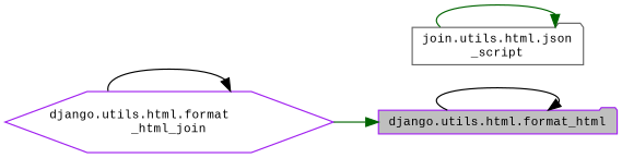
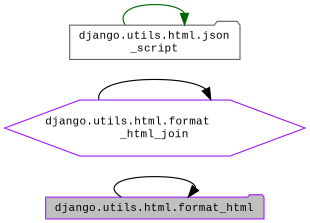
  digraph {
    fontname="Liberation Mono"
    rankdir=RL
    node [color=purple fillcolor=white fontname="Liberation Mono" fontsize=10 shape=folder style=filled]
    edge [color=black dir=back fontname="Liberation Mono" fontsize=10 labelfontname=Helvetica labelfontsize=10 style=solid]
    n1 [fillcolor=grey75 fontcolor=black height=0.2 label="django.utils.html.format_html" width=0.4]
    n2 [height=0.2 label="django.utils.html.format\l_html_join" shape=hexagon width=0.4]
-   n3 [color=gray40 height=0.2 label="join.utils.html.json\l_script" width=0.4]
+   n3 [color=gray40 height=0.2 label="django.utils.html.json\l_script" width=0.4]
    n1 -> n1
-   n1 -> n2 [color=darkgreen]
    n2 -> n2
    n3 -> n3 [color=darkgreen]
  }
